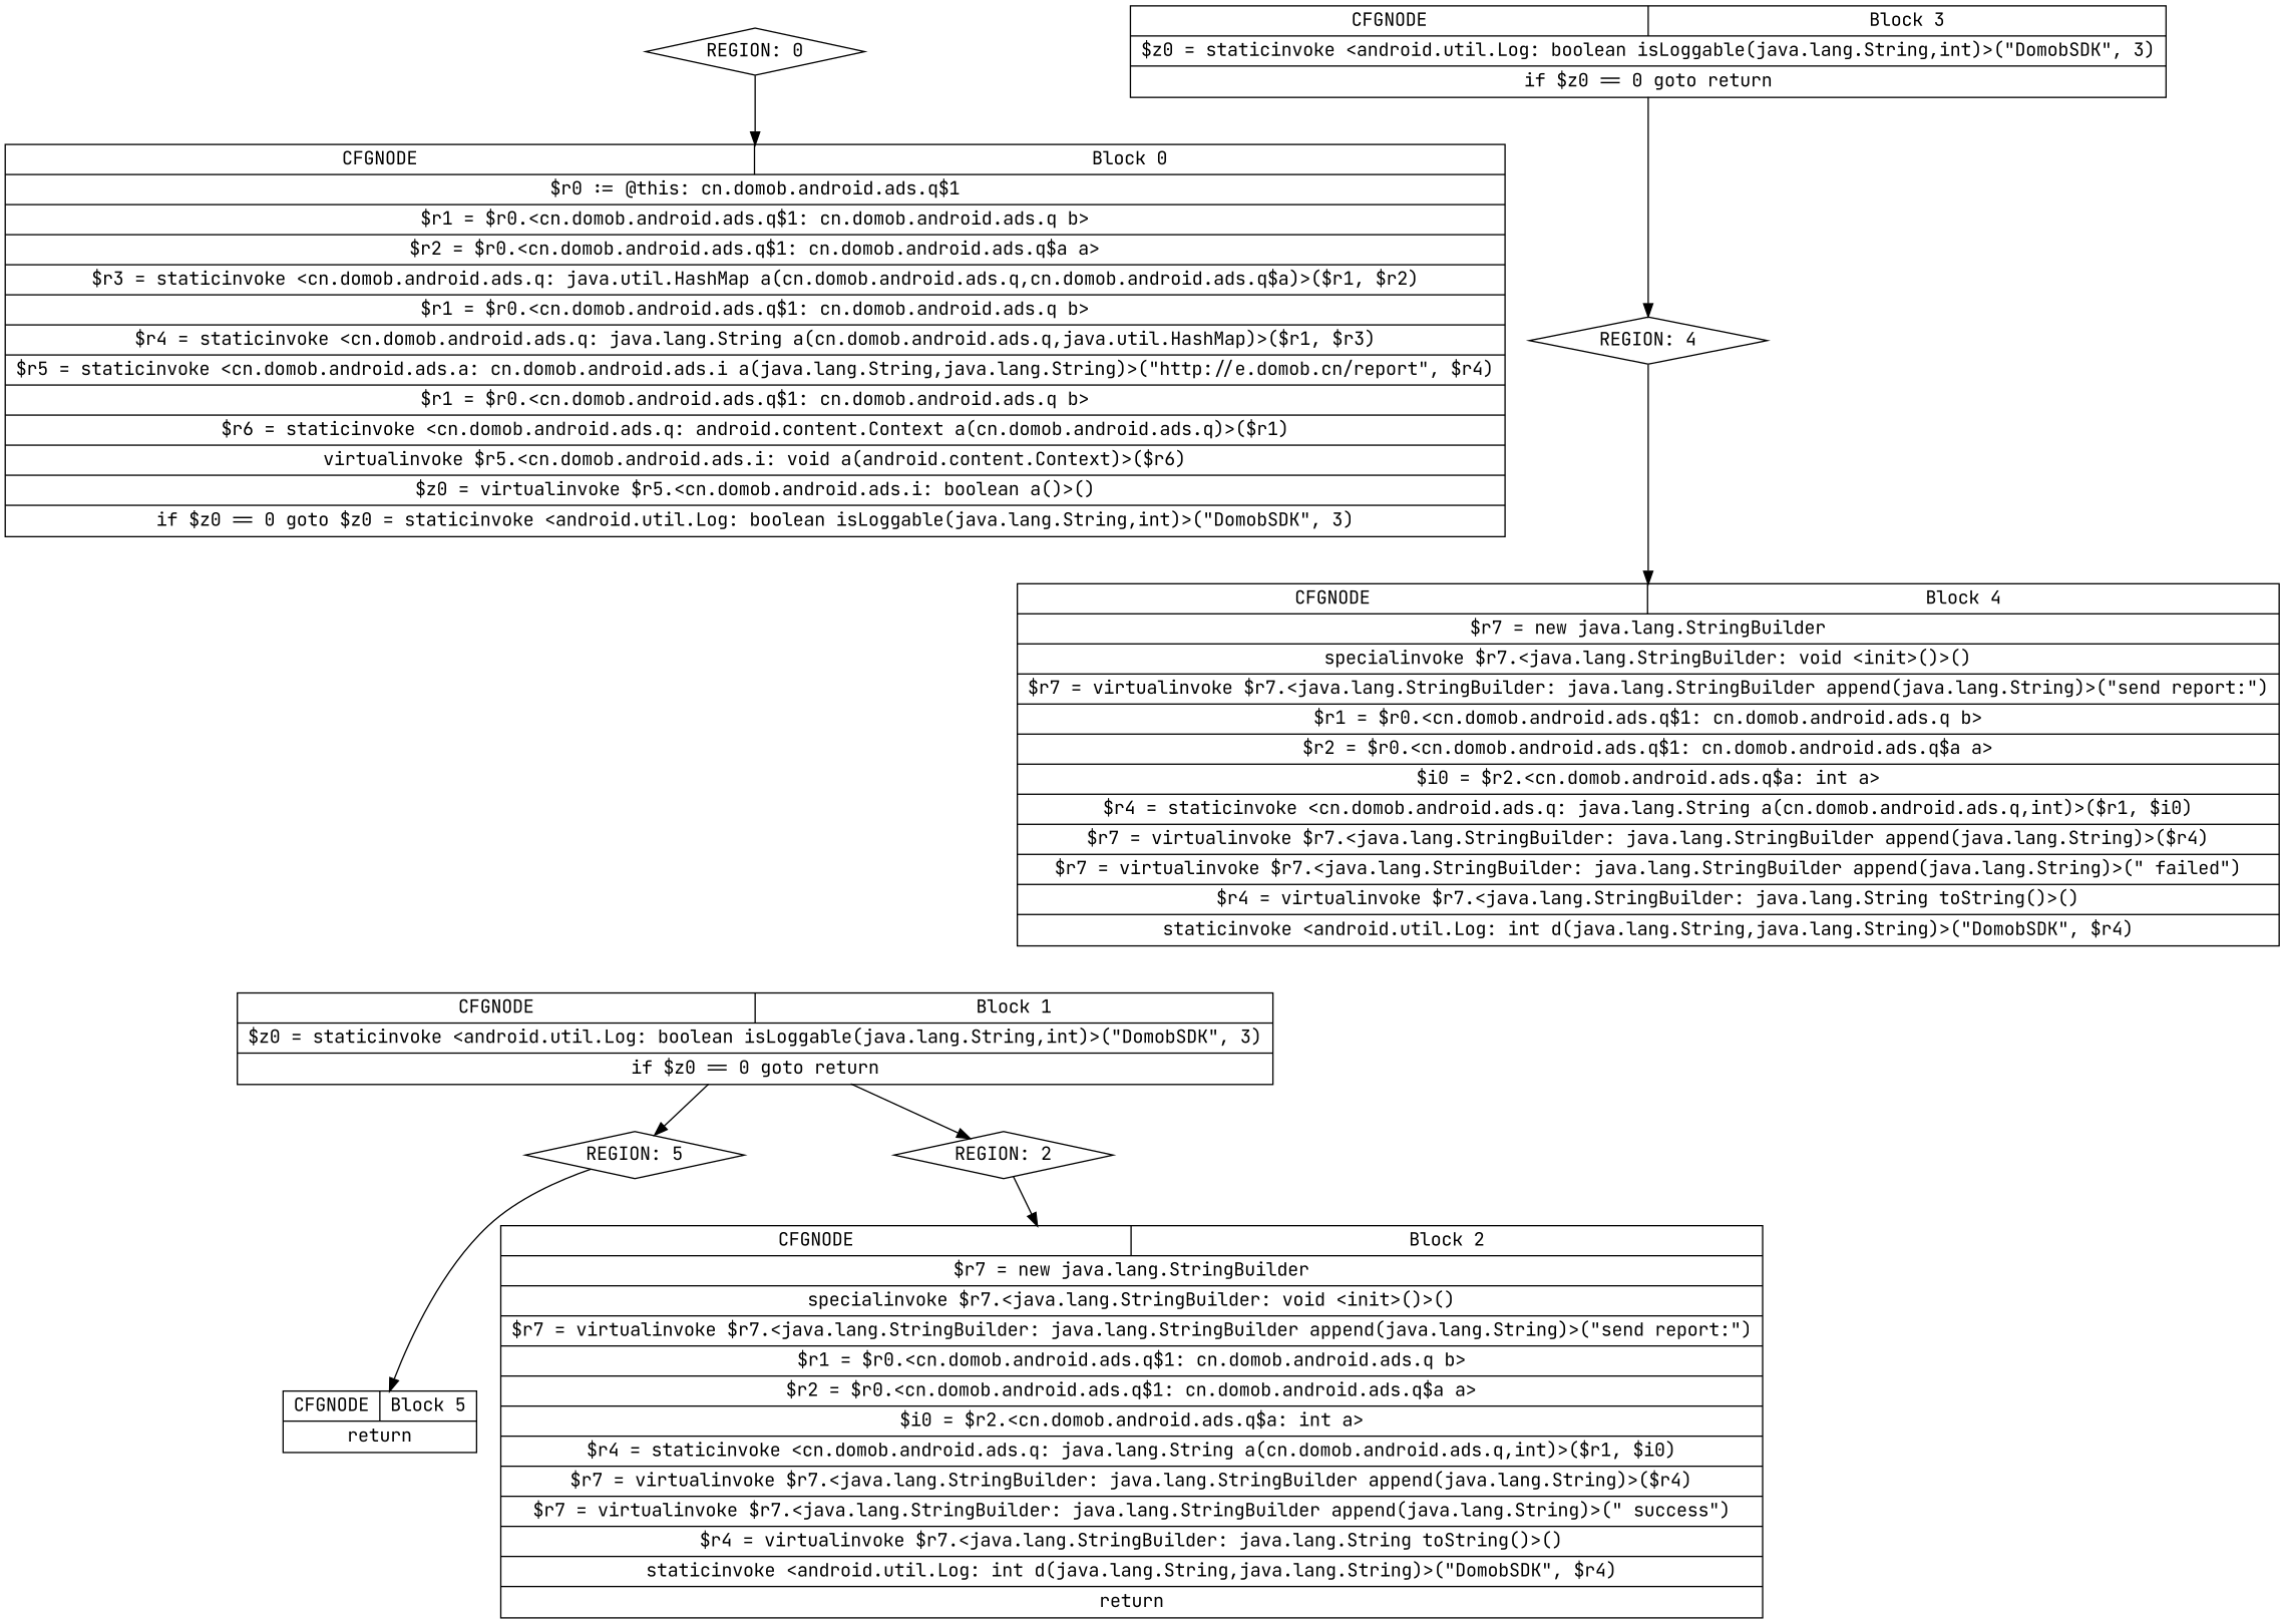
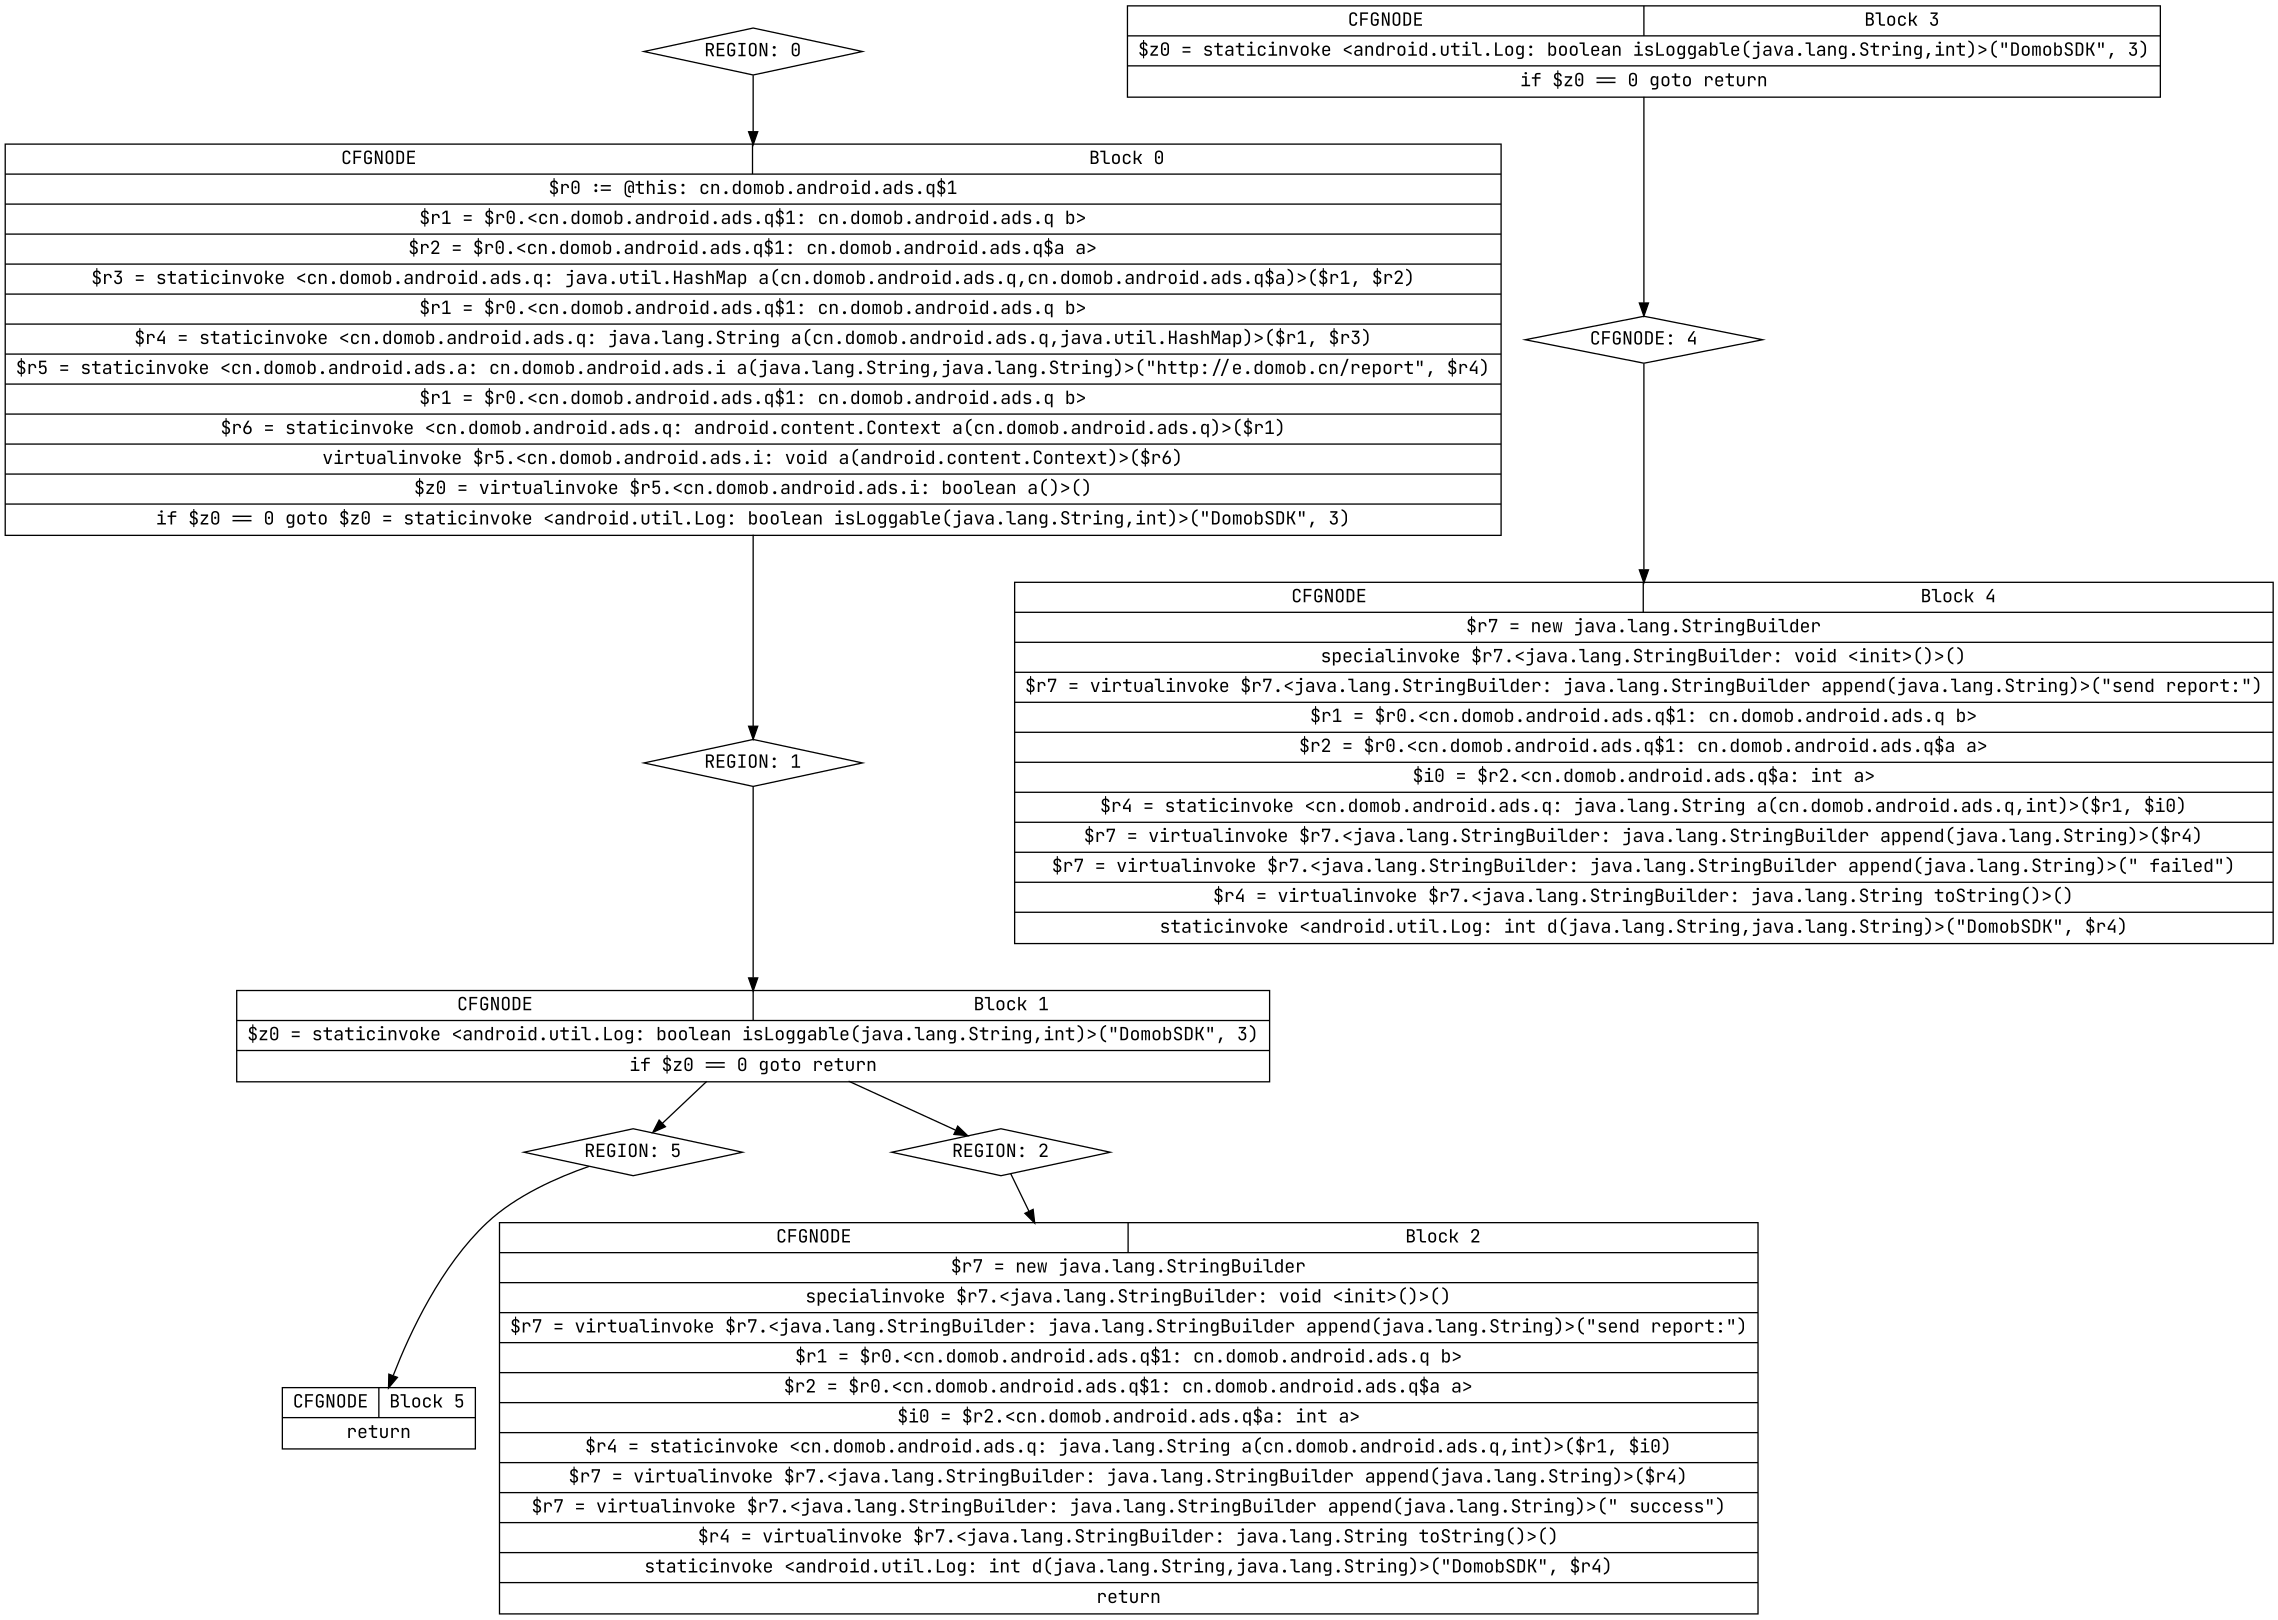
  digraph {
    fontname="JetBrains Mono"
    node [fontname="JetBrains Mono" shape=record]
    edge [fontname="JetBrains Mono"]
    n1 [label="{{ CFGNODE| Block 0}|$r0 := @this: cn.domob.android.ads.q$1|$r1 = $r0.\<cn.domob.android.ads.q$1: cn.domob.android.ads.q b\>|$r2 = $r0.\<cn.domob.android.ads.q$1: cn.domob.android.ads.q$a a\>|$r3 = staticinvoke \<cn.domob.android.ads.q: java.util.HashMap a(cn.domob.android.ads.q,cn.domob.android.ads.q$a)\>($r1, $r2)|$r1 = $r0.\<cn.domob.android.ads.q$1: cn.domob.android.ads.q b\>|$r4 = staticinvoke \<cn.domob.android.ads.q: java.lang.String a(cn.domob.android.ads.q,java.util.HashMap)\>($r1, $r3)|$r5 = staticinvoke \<cn.domob.android.ads.a: cn.domob.android.ads.i a(java.lang.String,java.lang.String)\>(\"http://e.domob.cn/report\", $r4)|$r1 = $r0.\<cn.domob.android.ads.q$1: cn.domob.android.ads.q b\>|$r6 = staticinvoke \<cn.domob.android.ads.q: android.content.Context a(cn.domob.android.ads.q)\>($r1)|virtualinvoke $r5.\<cn.domob.android.ads.i: void a(android.content.Context)\>($r6)|$z0 = virtualinvoke $r5.\<cn.domob.android.ads.i: boolean a()\>()|if $z0 == 0 goto $z0 = staticinvoke \<android.util.Log: boolean isLoggable(java.lang.String,int)\>(\"DomobSDK\", 3)}"]
    "REGION: 0" [shape=diamond]
+   "REGION: 1" [shape=diamond]
    n4 [label="{{ CFGNODE| Block 1}|$z0 = staticinvoke \<android.util.Log: boolean isLoggable(java.lang.String,int)\>(\"DomobSDK\", 3)|if $z0 == 0 goto return}"]
    "REGION: 5" [shape=diamond]
    "REGION: 2" [shape=diamond]
    n7 [label="{{ CFGNODE| Block 5}|return}"]
    n8 [label="{{ CFGNODE| Block 3}|$z0 = staticinvoke \<android.util.Log: boolean isLoggable(java.lang.String,int)\>(\"DomobSDK\", 3)|if $z0 == 0 goto return}"]
-   "REGION: 4" [shape=diamond]
+   "REGION: 4" [shape=diamond label="CFGNODE: 4"]
    n10 [label="{{ CFGNODE| Block 4}|$r7 = new java.lang.StringBuilder|specialinvoke $r7.\<java.lang.StringBuilder: void \<init\>()\>()|$r7 = virtualinvoke $r7.\<java.lang.StringBuilder: java.lang.StringBuilder append(java.lang.String)\>(\"send report:\")|$r1 = $r0.\<cn.domob.android.ads.q$1: cn.domob.android.ads.q b\>|$r2 = $r0.\<cn.domob.android.ads.q$1: cn.domob.android.ads.q$a a\>|$i0 = $r2.\<cn.domob.android.ads.q$a: int a\>|$r4 = staticinvoke \<cn.domob.android.ads.q: java.lang.String a(cn.domob.android.ads.q,int)\>($r1, $i0)|$r7 = virtualinvoke $r7.\<java.lang.StringBuilder: java.lang.StringBuilder append(java.lang.String)\>($r4)|$r7 = virtualinvoke $r7.\<java.lang.StringBuilder: java.lang.StringBuilder append(java.lang.String)\>(\" failed\")|$r4 = virtualinvoke $r7.\<java.lang.StringBuilder: java.lang.String toString()\>()|staticinvoke \<android.util.Log: int d(java.lang.String,java.lang.String)\>(\"DomobSDK\", $r4)}"]
    n11 [label="{{ CFGNODE| Block 2}|$r7 = new java.lang.StringBuilder|specialinvoke $r7.\<java.lang.StringBuilder: void \<init\>()\>()|$r7 = virtualinvoke $r7.\<java.lang.StringBuilder: java.lang.StringBuilder append(java.lang.String)\>(\"send report:\")|$r1 = $r0.\<cn.domob.android.ads.q$1: cn.domob.android.ads.q b\>|$r2 = $r0.\<cn.domob.android.ads.q$1: cn.domob.android.ads.q$a a\>|$i0 = $r2.\<cn.domob.android.ads.q$a: int a\>|$r4 = staticinvoke \<cn.domob.android.ads.q: java.lang.String a(cn.domob.android.ads.q,int)\>($r1, $i0)|$r7 = virtualinvoke $r7.\<java.lang.StringBuilder: java.lang.StringBuilder append(java.lang.String)\>($r4)|$r7 = virtualinvoke $r7.\<java.lang.StringBuilder: java.lang.StringBuilder append(java.lang.String)\>(\" success\")|$r4 = virtualinvoke $r7.\<java.lang.StringBuilder: java.lang.String toString()\>()|staticinvoke \<android.util.Log: int d(java.lang.String,java.lang.String)\>(\"DomobSDK\", $r4)|return}"]
+   n1 -> "REGION: 1"
    "REGION: 0" -> n1
+   "REGION: 1" -> n4
    n4 -> "REGION: 5"
    n4 -> "REGION: 2"
    "REGION: 5" -> n7
    "REGION: 2" -> n11
    n8 -> "REGION: 4"
    "REGION: 4" -> n10
  }
